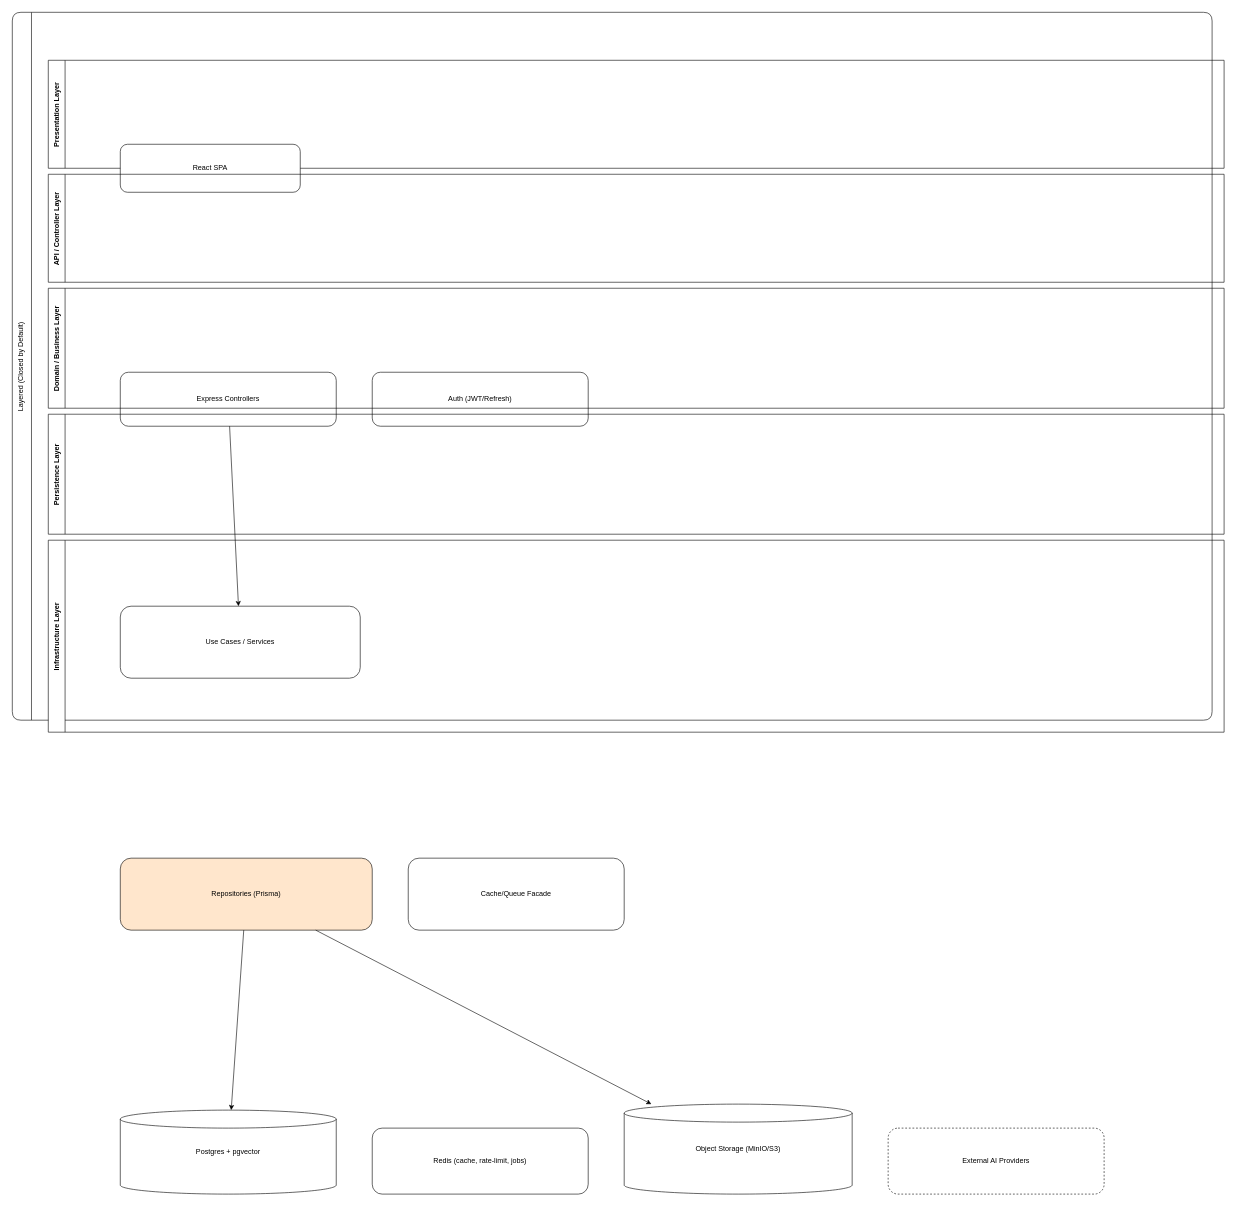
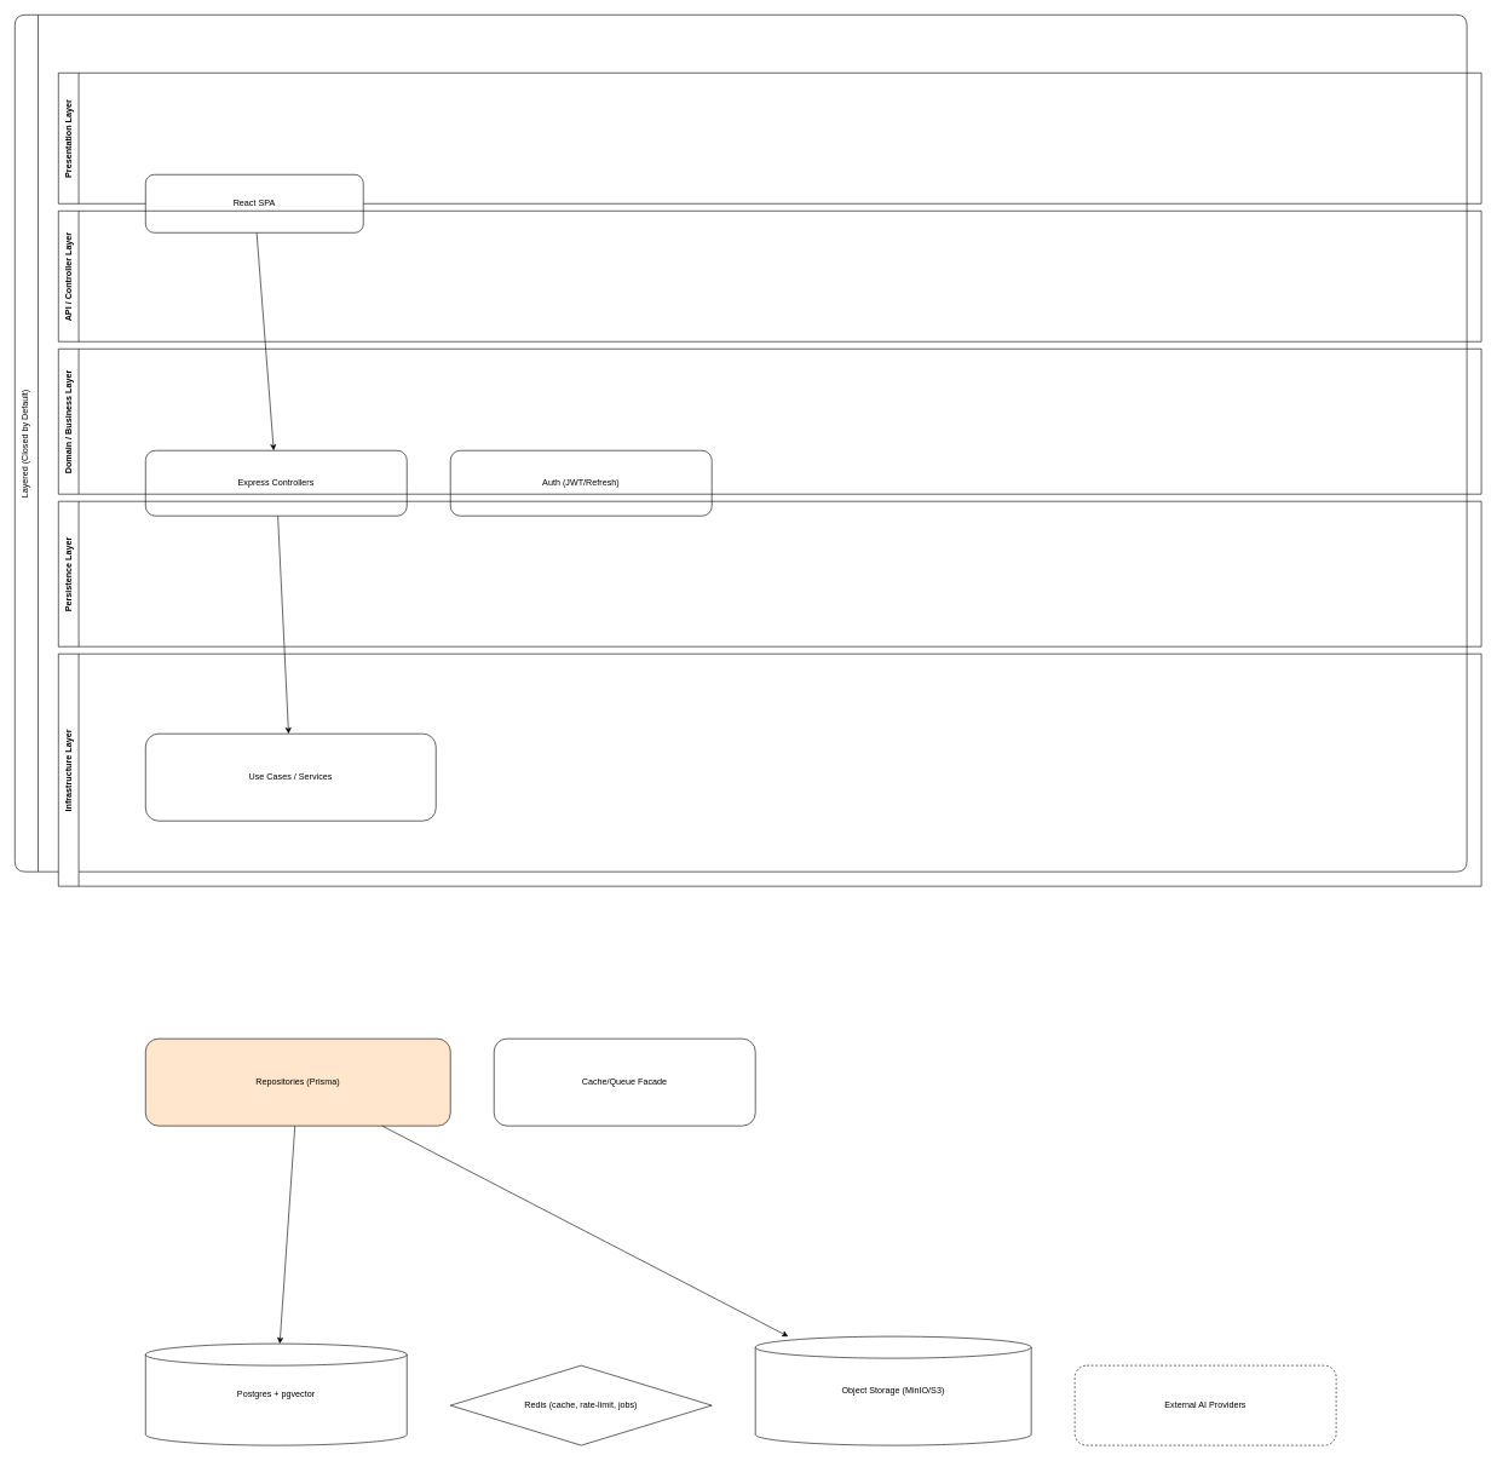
  <mxCell id="0" />
  <mxCell id="1" parent="0" />
  <mxCell id="2" value="Layered (Closed by Default)" style="shape=swimlane;rounded=1;horizontal=0;align=center;verticalAlign=top;startSize=32;collapsible=0;" vertex="1" parent="1"><mxGeometry x="20" y="20" width="2000" height="1180" as="geometry" /></mxCell>
  <mxCell id="3" value="Presentation Layer" style="swimlane;rounded=0;horizontal=0;startSize=28;" vertex="1" parent="2"><mxGeometry x="60" y="80" width="1960" height="180" as="geometry" /></mxCell>
  <mxCell id="4" value="API / Controller Layer" style="swimlane;rounded=0;horizontal=0;startSize=28;" vertex="1" parent="2"><mxGeometry x="60" y="270" width="1960" height="180" as="geometry" /></mxCell>
  <mxCell id="5" value="Domain / Business Layer" style="swimlane;rounded=0;horizontal=0;startSize=28;" vertex="1" parent="2"><mxGeometry x="60" y="460" width="1960" height="200" as="geometry" /></mxCell>
  <mxCell id="6" value="Persistence Layer" style="swimlane;rounded=0;horizontal=0;startSize=28;" vertex="1" parent="2"><mxGeometry x="60" y="670" width="1960" height="200" as="geometry" /></mxCell>
  <mxCell id="7" value="Infrastructure Layer" style="swimlane;rounded=0;horizontal=0;startSize=28;" vertex="1" parent="2"><mxGeometry x="60" y="880" width="1960" height="320" as="geometry" /></mxCell>
  <mxCell id="8" value="React SPA" style="rounded=1;whiteSpace=wrap;html=1;" vertex="1" parent="3"><mxGeometry x="120" y="140" width="300" height="80" as="geometry" /></mxCell>
  <mxCell id="9" value="Express Controllers" style="rounded=1;whiteSpace=wrap;html=1;" vertex="1" parent="4"><mxGeometry x="120" y="330" width="360" height="90" as="geometry" /></mxCell>
  <mxCell id="10" value="Auth (JWT/Refresh)" style="rounded=1;whiteSpace=wrap;html=1;" vertex="1" parent="4"><mxGeometry x="540" y="330" width="360" height="90" as="geometry" /></mxCell>
  <mxCell id="11" value="Use Cases / Services" style="rounded=1;whiteSpace=wrap;html=1;" vertex="1" parent="5"><mxGeometry x="120" y="530" width="400" height="120" as="geometry" /></mxCell>
  <mxCell id="12" value="Repositories (Prisma)" style="rounded=1;whiteSpace=wrap;html=1;fillColor=#ffe6cc;" vertex="1" parent="6"><mxGeometry x="120" y="740" width="420" height="120" as="geometry" /></mxCell>
  <mxCell id="13" value="Cache/Queue Facade" style="rounded=1;whiteSpace=wrap;html=1;" vertex="1" parent="6"><mxGeometry x="600" y="740" width="360" height="120" as="geometry" /></mxCell>
  <mxCell id="14" value="Postgres + pgvector" style="shape=cylinder3;whiteSpace=wrap;html=1;" vertex="1" parent="7"><mxGeometry x="120" y="950" width="360" height="140" as="geometry" /></mxCell>
- <mxCell id="15" value="Redis (cache, rate-limit, jobs)" style="rounded=1;whiteSpace=wrap;html=1;" vertex="1" parent="7"><mxGeometry x="540" y="980" width="360" height="110" as="geometry" /></mxCell>
+ <mxCell id="15" value="Redis (cache, rate-limit, jobs)" style="rhombus;whiteSpace=wrap;html=1;" vertex="1" parent="7"><mxGeometry x="540" y="980" width="360" height="110" as="geometry" /></mxCell>
  <mxCell id="16" value="Object Storage (MinIO/S3)" style="shape=cylinder3;whiteSpace=wrap;html=1;" vertex="1" parent="7"><mxGeometry x="960" y="940" width="380" height="150" as="geometry" /></mxCell>
  <mxCell id="17" value="External AI Providers" style="rounded=1;whiteSpace=wrap;html=1;dashed=1;" vertex="1" parent="7"><mxGeometry x="1400" y="980" width="360" height="110" as="geometry" /></mxCell>
+ <mxCell id="18" value="" style="endArrow=classic;" edge="1" parent="1" source="8" target="9"><mxGeometry relative="1" as="geometry" /></mxCell>
  <mxCell id="19" value="" style="endArrow=classic;" edge="1" parent="1" source="9" target="11"><mxGeometry relative="1" as="geometry" /></mxCell>
  <mxCell id="20" value="" style="endArrow=classic;" edge="1" parent="1" source="12" target="14"><mxGeometry relative="1" as="geometry" /></mxCell>
  <mxCell id="21" value="" style="endArrow=classic;" edge="1" parent="1" source="12" target="16"><mxGeometry relative="1" as="geometry" /></mxCell>
